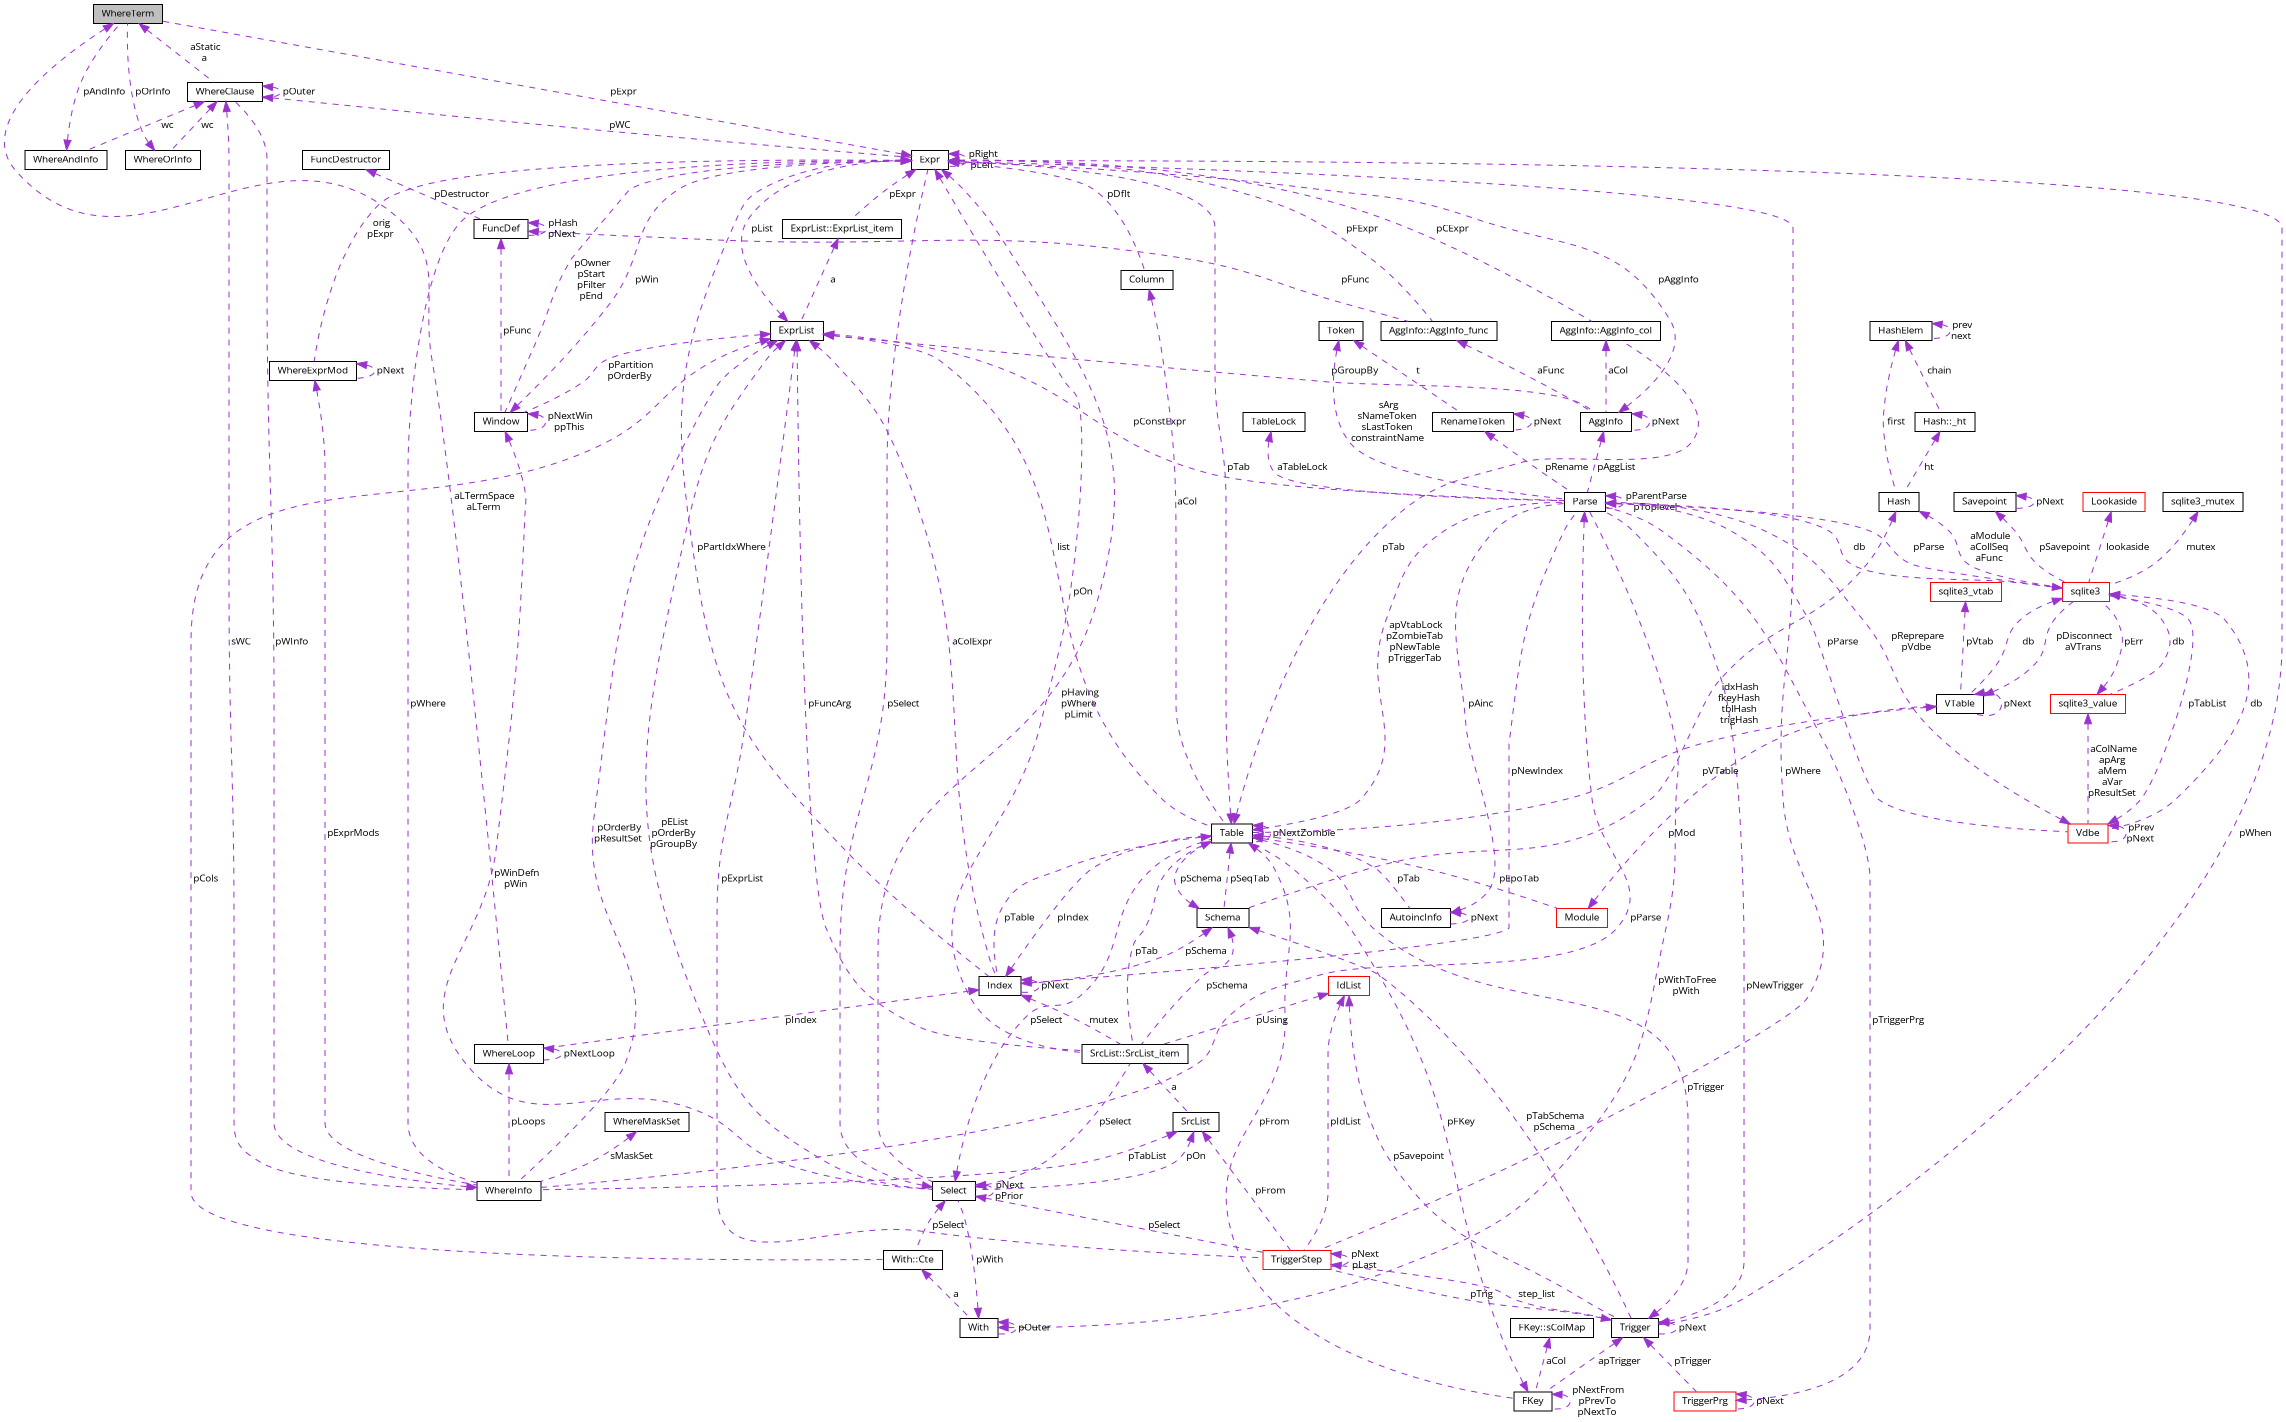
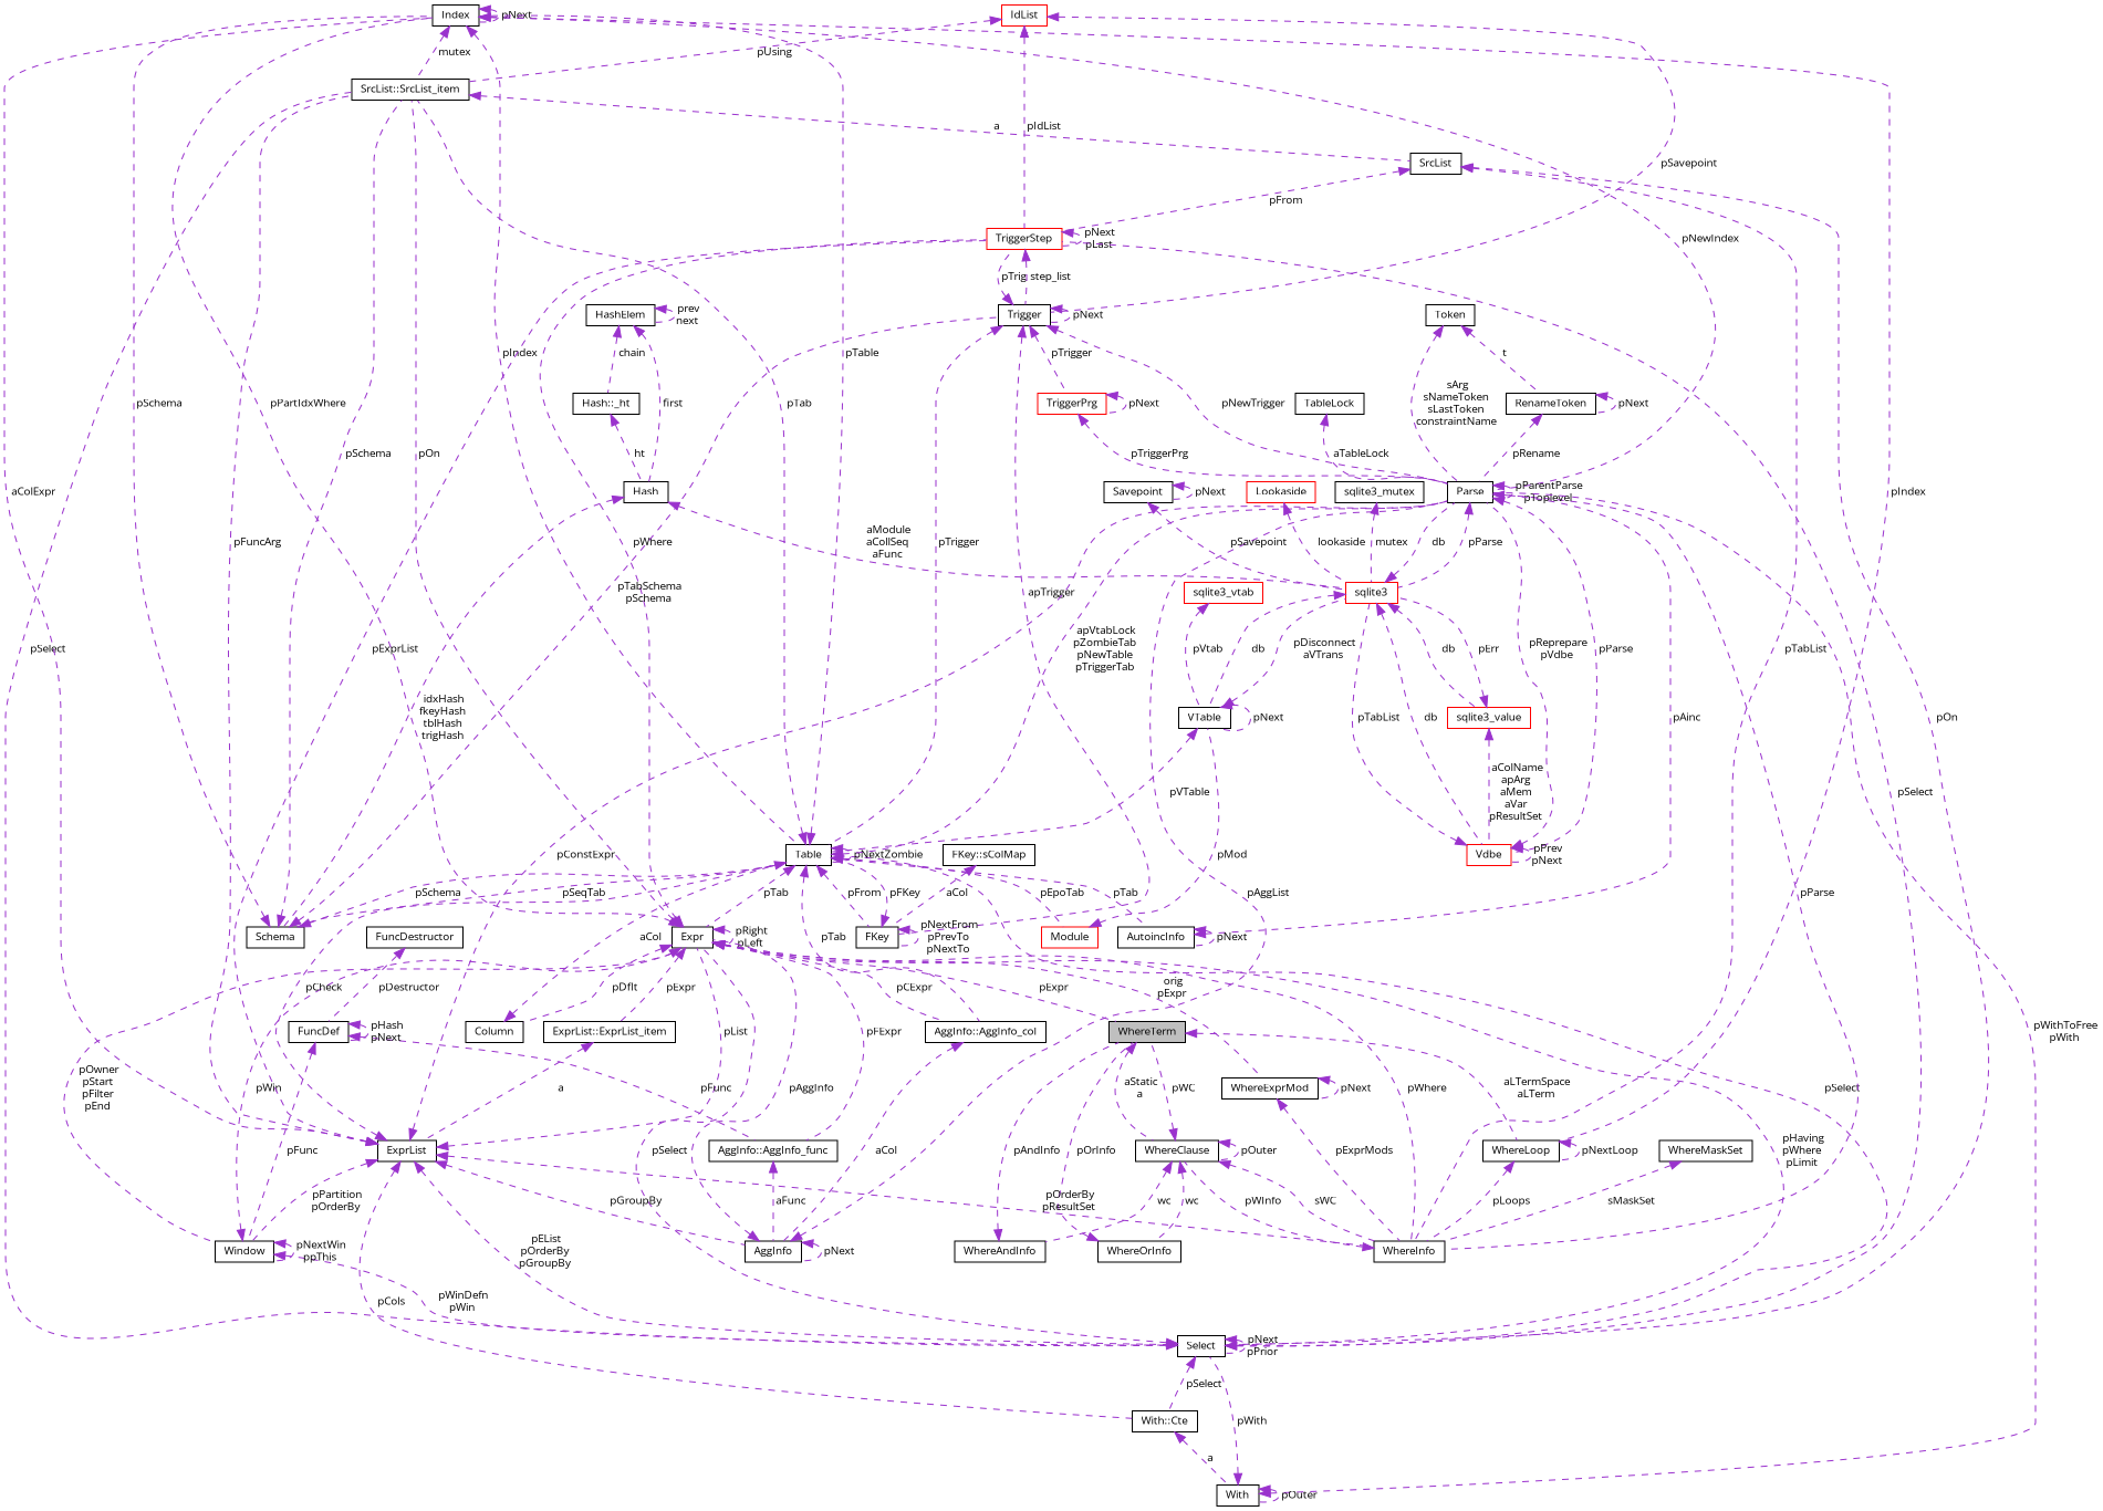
  digraph {
    fontname="Open Sans"
    node [color=black fillcolor=white fontname="Open Sans" fontsize=10 shape=record style=filled]
    edge [color=darkorchid3 dir=back fontname="Open Sans" fontsize=10 labelfontname=Helvetica labelfontsize=10 style=dashed]
    n1 [fillcolor=grey75 fontcolor=black height=0.2 label=WhereTerm width=0.4]
    n2 [height=0.2 label=WhereClause width=0.4]
    n3 [height=0.2 label=WhereLoop width=0.4]
    n4 [height=0.2 label=WhereAndInfo width=0.4]
    n5 [height=0.2 label=WhereInfo width=0.4]
    n6 [height=0.2 label=WhereOrInfo width=0.4]
    n7 [height=0.2 label=Expr width=0.4]
    n8 [height=0.2 label="AggInfo::AggInfo_col" width=0.4]
    n9 [height=0.2 label=Column width=0.4]
    n10 [height=0.2 label=Trigger width=0.4]
    n11 [color=red height=0.2 label=TriggerStep width=0.4]
    n12 [height=0.2 label=Select width=0.4]
    n13 [height=0.2 label="ExprList::ExprList_item" width=0.4]
    n14 [height=0.2 label="SrcList::SrcList_item" width=0.4]
    n15 [height=0.2 label=Index width=0.4]
    n16 [height=0.2 label=Window width=0.4]
    n17 [height=0.2 label="AggInfo::AggInfo_func" width=0.4]
    n18 [height=0.2 label=WhereExprMod width=0.4]
    n19 [height=0.2 label=AggInfo width=0.4]
    n20 [height=0.2 label=Table width=0.4]
    n21 [height=0.2 label=Parse width=0.4]
    n22 [height=0.2 label=FKey width=0.4]
    n23 [color=red height=0.2 label=TriggerPrg width=0.4]
    n24 [height=0.2 label="With::Cte" width=0.4]
    n25 [height=0.2 label=ExprList width=0.4]
    n26 [height=0.2 label=SrcList width=0.4]
    n27 [color=red height=0.2 label=sqlite3 width=0.4]
    n28 [color=red height=0.2 label=Vdbe width=0.4]
    n29 [height=0.2 label=Schema width=0.4]
    n30 [height=0.2 label=AutoincInfo width=0.4]
    n31 [color=red height=0.2 label=Module width=0.4]
    n32 [height=0.2 label=VTable width=0.4]
    n33 [height=0.2 label=Hash width=0.4]
    n34 [color=red height=0.2 label=sqlite3_value width=0.4]
    n35 [height=0.2 label="Hash::_ht" width=0.4]
    n36 [height=0.2 label=HashElem width=0.4]
    n37 [height=0.2 label="FKey::sColMap" width=0.4]
    n38 [color=red height=0.2 label=IdList width=0.4]
    n39 [height=0.2 label=With width=0.4]
    n40 [height=0.2 label=FuncDef width=0.4]
    n41 [height=0.2 label=FuncDestructor width=0.4]
    n42 [height=0.2 label=TableLock width=0.4]
    n43 [height=0.2 label=Token width=0.4]
    n44 [height=0.2 label=RenameToken width=0.4]
    n45 [height=0.2 label=Savepoint width=0.4]
    n46 [color=red height=0.2 label=Lookaside width=0.4]
    n47 [height=0.2 label=sqlite3_mutex width=0.4]
    n48 [color=red height=0.2 label=sqlite3_vtab width=0.4]
    n49 [height=0.2 label=WhereMaskSet width=0.4]
    n1 -> n2 [label=" aStatic\na"]
    n1 -> n3 [label=" aLTermSpace\naLTerm"]
-   n2 -> n7 [label=" pWC"]
+   n2 -> n1 [label=" pWC"]
    n2 -> n2 [label=" pOuter"]
    n2 -> n4 [label=" wc"]
    n2 -> n5 [label=" sWC"]
    n2 -> n6 [label=" wc"]
    n3 -> n3 [label=" pNextLoop"]
    n3 -> n5 [label=" pLoops"]
    n4 -> n1 [label=" pAndInfo"]
    n5 -> n2 [label=" pWInfo"]
    n6 -> n1 [label=" pOrInfo"]
    n7 -> n1 [label=" pExpr"]
    n7 -> n5 [label=" pWhere"]
    n7 -> n7 [label=" pRight\npLeft"]
    n7 -> n8 [label=" pCExpr"]
    n7 -> n9 [label=" pDflt"]
-   n7 -> n10 [label=" pWhen"]
    n7 -> n11 [label=" pWhere"]
    n7 -> n12 [label=" pHaving\npWhere\npLimit"]
    n7 -> n13 [label=" pExpr"]
    n7 -> n14 [label=" pOn"]
    n7 -> n15 [label=" pPartIdxWhere"]
    n7 -> n16 [label=" pOwner\npStart\npFilter\npEnd"]
    n7 -> n17 [label=" pFExpr"]
    n7 -> n18 [label=" orig\npExpr"]
    n8 -> n19 [label=" aCol"]
    n9 -> n20 [label=" aCol"]
    n10 -> n10 [label=" pNext"]
    n10 -> n11 [label=" pTrig"]
    n10 -> n20 [label=" pTrigger"]
    n10 -> n21 [label=" pNewTrigger"]
    n10 -> n22 [label=" apTrigger"]
    n10 -> n23 [label=" pTrigger"]
    n11 -> n10 [label=" step_list"]
    n11 -> n11 [label=" pNext\npLast"]
    n12 -> n7 [label=" pSelect"]
    n12 -> n11 [label=" pSelect"]
    n12 -> n12 [label=" pNext\npPrior"]
    n12 -> n14 [label=" pSelect"]
    n12 -> n20 [label=" pSelect"]
    n12 -> n24 [label=" pSelect"]
    n13 -> n25 [label=" a"]
    n14 -> n26 [label=" a"]
    n15 -> n3 [label=" pIndex"]
    n15 -> n14 [label=" mutex"]
    n15 -> n15 [label=" pNext"]
    n15 -> n20 [label=" pIndex"]
    n15 -> n21 [label=" pNewIndex"]
    n16 -> n7 [label=" pWin"]
    n16 -> n12 [label=" pWinDefn\npWin"]
    n16 -> n16 [label=" pNextWin\nppThis"]
    n17 -> n19 [label=" aFunc"]
    n18 -> n5 [label=" pExprMods"]
    n18 -> n18 [label=" pNext"]
    n19 -> n7 [label=" pAggInfo"]
    n19 -> n19 [label=" pNext"]
    n19 -> n21 [label=" pAggList"]
    n20 -> n7 [label=" pTab"]
    n20 -> n8 [label=" pTab"]
    n20 -> n14 [label=" pTab"]
    n20 -> n15 [label=" pTable"]
    n20 -> n20 [label=" pNextZombie"]
    n20 -> n21 [label=" apVtabLock\npZombieTab\npNewTable\npTriggerTab"]
    n20 -> n22 [label=" pFrom"]
    n20 -> n29 [label=" pSeqTab"]
    n20 -> n30 [label=" pTab"]
    n20 -> n31 [label=" pEpoTab"]
    n21 -> n5 [label=" pParse"]
    n21 -> n21 [label=" pParentParse\npToplevel"]
    n21 -> n27 [label=" pParse"]
    n21 -> n28 [label=" pParse"]
    n22 -> n20 [label=" pFKey"]
    n22 -> n22 [label=" pNextFrom\npPrevTo\npNextTo"]
    n23 -> n21 [label=" pTriggerPrg"]
    n23 -> n23 [label=" pNext"]
    n24 -> n39 [label=" a"]
    n25 -> n5 [label=" pOrderBy\npResultSet"]
    n25 -> n7 [label=" pList"]
    n25 -> n11 [label=" pExprList"]
    n25 -> n12 [label=" pEList\npOrderBy\npGroupBy"]
    n25 -> n14 [label=" pFuncArg"]
    n25 -> n15 [label=" aColExpr"]
    n25 -> n16 [label=" pPartition\npOrderBy"]
    n25 -> n19 [label=" pGroupBy"]
-   n25 -> n20 [label=" list"]
+   n25 -> n20 [label=" pCheck"]
    n25 -> n21 [label=" pConstExpr"]
    n25 -> n24 [label=" pCols"]
    n26 -> n5 [label=" pTabList"]
    n26 -> n11 [label=" pFrom"]
    n26 -> n12 [label=" pOn"]
    n27 -> n21 [label=" db"]
    n27 -> n28 [label=" db"]
    n27 -> n32 [label=" db"]
    n27 -> n34 [label=" db"]
    n28 -> n21 [label=" pReprepare\npVdbe"]
    n28 -> n27 [label=" pTabList"]
    n28 -> n28 [label=" pPrev\npNext"]
    n29 -> n10 [label=" pTabSchema\npSchema"]
    n29 -> n14 [label=" pSchema"]
    n29 -> n15 [label=" pSchema"]
    n29 -> n20 [label=" pSchema"]
    n30 -> n21 [label=" pAinc"]
    n30 -> n30 [label=" pNext"]
    n31 -> n32 [label=" pMod"]
    n32 -> n20 [label=" pVTable"]
    n32 -> n27 [label=" pDisconnect\naVTrans"]
    n32 -> n32 [label=" pNext"]
    n33 -> n27 [label=" aModule\naCollSeq\naFunc"]
    n33 -> n29 [label=" idxHash\nfkeyHash\ntblHash\ntrigHash"]
    n34 -> n27 [label=" pErr"]
    n34 -> n28 [label=" aColName\napArg\naMem\naVar\npResultSet"]
    n35 -> n33 [label=" ht"]
    n36 -> n33 [label=" first"]
    n36 -> n35 [label=" chain"]
    n36 -> n36 [label=" prev\nnext"]
    n37 -> n22 [label=" aCol"]
    n38 -> n10 [label=" pSavepoint"]
    n38 -> n11 [label=" pIdList"]
    n38 -> n14 [label=" pUsing"]
    n39 -> n12 [label=" pWith"]
    n39 -> n21 [label=" pWithToFree\npWith"]
    n39 -> n39 [label=" pOuter"]
    n40 -> n16 [label=" pFunc"]
    n40 -> n17 [label=" pFunc"]
    n40 -> n40 [label=" pHash\npNext"]
    n41 -> n40 [label=" pDestructor"]
    n42 -> n21 [label=" aTableLock"]
    n43 -> n21 [label=" sArg\nsNameToken\nsLastToken\nconstraintName"]
    n43 -> n44 [label=" t"]
    n44 -> n21 [label=" pRename"]
    n44 -> n44 [label=" pNext"]
    n45 -> n27 [label=" pSavepoint"]
    n45 -> n45 [label=" pNext"]
    n46 -> n27 [label=" lookaside"]
    n47 -> n27 [label=" mutex"]
    n48 -> n32 [label=" pVtab"]
    n49 -> n5 [label=" sMaskSet"]
  }
